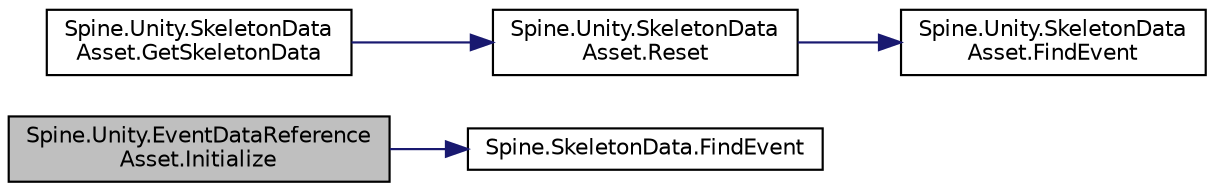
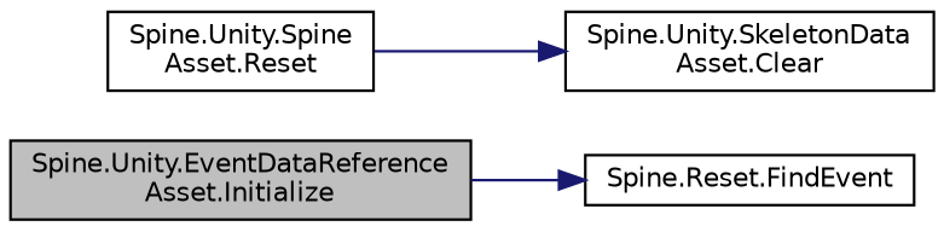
  digraph {
    rankdir=LR
    node [color=black fillcolor=white fontname=Helvetica fontsize=10 shape=record style=filled]
    edge [color=midnightblue fontname=Helvetica fontsize=10 labelfontname=Helvetica labelfontsize=10 style=solid]
    n1 [fillcolor=grey75 fontcolor=black height=0.2 label="Spine.Unity.EventDataReference\lAsset.Initialize" width=0.4]
-   n2 [height=0.2 label="Spine.SkeletonData.FindEvent" width=0.4]
-   n3 [height=0.2 label="Spine.Unity.SkeletonData\lAsset.GetSkeletonData" width=0.4]
-   n4 [height=0.2 label="Spine.Unity.SkeletonData\lAsset.Reset" width=0.4]
-   n5 [height=0.2 label="Spine.Unity.SkeletonData\lAsset.FindEvent" width=0.4]
+   n2 [height=0.2 label="Spine.Reset.FindEvent" width=0.4]
+   n4 [height=0.2 label="Spine.Unity.Spine\lAsset.Reset" width=0.4]
+   n5 [height=0.2 label="Spine.Unity.SkeletonData\lAsset.Clear" width=0.4]
    n1 -> n2
-   n3 -> n4
    n4 -> n5
  }
